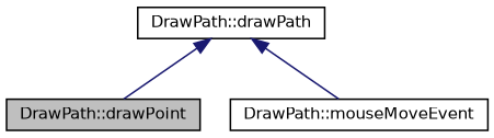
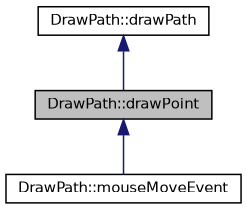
  digraph {
    rankdir=TB
    node [color=black fillcolor=white fontname=Helvetica fontsize=10 shape=record style=filled]
    edge [color=midnightblue dir=back fontname=Helvetica fontsize=10 labelfontname=Helvetica labelfontsize=10 style=solid]
    n1 [fillcolor=grey75 fontcolor=black height=0.2 label="DrawPath::drawPoint" width=0.4]
    n2 [height=0.2 label="DrawPath::mouseMoveEvent" width=0.4]
    n3 [height=0.2 label="DrawPath::drawPath" width=0.4]
-   n3 -> n2
+   n1 -> n2
    n3 -> n1
  }
